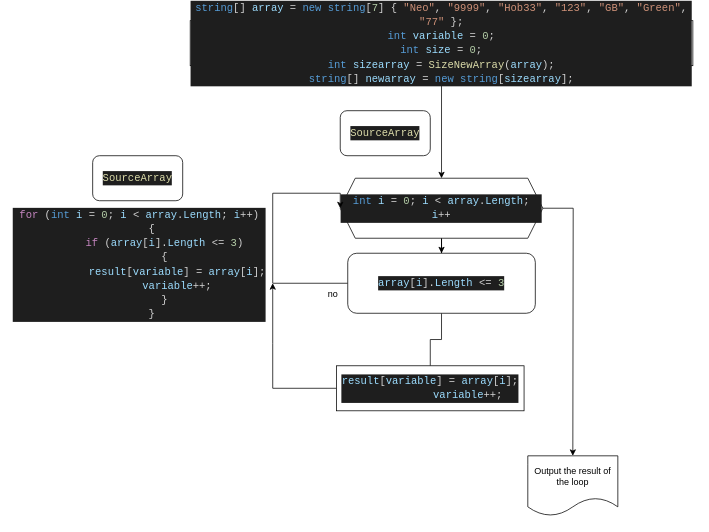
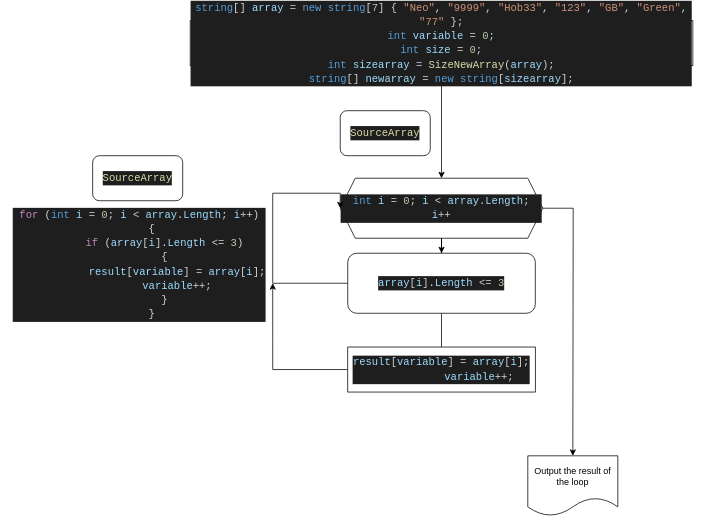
  <mxCell id="0" />
  <mxCell id="1" parent="0" />
  <mxCell id="2" style="edgeStyle=orthogonalEdgeStyle;rounded=0;orthogonalLoop=1;jettySize=auto;html=1;entryX=0;entryY=0.5;entryDx=0;entryDy=0;" parent="1" edge="1"><mxGeometry relative="1" as="geometry"><mxPoint x="773" y="275" as="targetPoint" /><Array as="points"><mxPoint x="643" y="500" /><mxPoint x="643" y="275" /></Array></mxGeometry></mxCell>
  <mxCell id="3" value="&lt;div style=&quot;color: rgb(212, 212, 212); background-color: rgb(30, 30, 30); font-family: Consolas, &amp;quot;Courier New&amp;quot;, monospace; font-size: 14px; line-height: 19px;&quot;&gt;&lt;span style=&quot;color: #dcdcaa;&quot;&gt;SourceArray&lt;/span&gt;&lt;/div&gt;" style="rounded=1;whiteSpace=wrap;html=1;" parent="1" vertex="1"><mxGeometry x="453" y="140" width="120" height="60" as="geometry" /></mxCell>
  <mxCell id="4" value="&lt;div style=&quot;color: rgb(212, 212, 212); background-color: rgb(30, 30, 30); font-family: Consolas, &amp;quot;Courier New&amp;quot;, monospace; font-size: 14px; line-height: 19px;&quot;&gt;&lt;div&gt;&lt;span style=&quot;color: #c586c0;&quot;&gt;for&lt;/span&gt; (&lt;span style=&quot;color: #569cd6;&quot;&gt;int&lt;/span&gt; &lt;span style=&quot;color: #9cdcfe;&quot;&gt;i&lt;/span&gt; = &lt;span style=&quot;color: #b5cea8;&quot;&gt;0&lt;/span&gt;; &lt;span style=&quot;color: #9cdcfe;&quot;&gt;i&lt;/span&gt; &amp;lt; &lt;span style=&quot;color: #9cdcfe;&quot;&gt;array&lt;/span&gt;.&lt;span style=&quot;color: #9cdcfe;&quot;&gt;Length&lt;/span&gt;; &lt;span style=&quot;color: #9cdcfe;&quot;&gt;i&lt;/span&gt;++)&lt;/div&gt;&lt;div&gt;&amp;nbsp; &amp;nbsp; {&lt;/div&gt;&lt;div&gt;&amp;nbsp; &amp;nbsp; &amp;nbsp; &amp;nbsp; &lt;span style=&quot;color: #c586c0;&quot;&gt;if&lt;/span&gt; (&lt;span style=&quot;color: #9cdcfe;&quot;&gt;array&lt;/span&gt;[&lt;span style=&quot;color: #9cdcfe;&quot;&gt;i&lt;/span&gt;].&lt;span style=&quot;color: #9cdcfe;&quot;&gt;Length&lt;/span&gt; &amp;lt;= &lt;span style=&quot;color: #b5cea8;&quot;&gt;3&lt;/span&gt;)&lt;/div&gt;&lt;div&gt;&amp;nbsp; &amp;nbsp; &amp;nbsp; &amp;nbsp; {&lt;/div&gt;&lt;div&gt;&amp;nbsp; &amp;nbsp; &amp;nbsp; &amp;nbsp; &amp;nbsp; &amp;nbsp; &lt;span style=&quot;color: #9cdcfe;&quot;&gt;result&lt;/span&gt;[&lt;span style=&quot;color: #9cdcfe;&quot;&gt;variable&lt;/span&gt;] = &lt;span style=&quot;color: #9cdcfe;&quot;&gt;array&lt;/span&gt;[&lt;span style=&quot;color: #9cdcfe;&quot;&gt;i&lt;/span&gt;];&lt;/div&gt;&lt;div&gt;&amp;nbsp; &amp;nbsp; &amp;nbsp; &amp;nbsp; &amp;nbsp; &amp;nbsp; &lt;span style=&quot;color: #9cdcfe;&quot;&gt;variable&lt;/span&gt;++;&lt;/div&gt;&lt;div&gt;&amp;nbsp; &amp;nbsp; &amp;nbsp; &amp;nbsp; }&lt;/div&gt;&lt;div&gt;&amp;nbsp; &amp;nbsp; }&lt;/div&gt;&lt;/div&gt;" style="text;html=1;align=center;verticalAlign=middle;resizable=0;points=[];autosize=1;strokeColor=none;fillColor=none;" parent="1" vertex="1"><mxGeometry x="20" y="260" width="330" height="170" as="geometry" /></mxCell>
  <mxCell id="5" value="" style="edgeStyle=orthogonalEdgeStyle;rounded=0;orthogonalLoop=1;jettySize=auto;html=1;" edge="1" parent="1" source="6" target="9"><mxGeometry relative="1" as="geometry" /></mxCell>
  <mxCell id="6" value="&lt;div style=&quot;color: rgb(212, 212, 212); background-color: rgb(30, 30, 30); font-family: Consolas, &amp;quot;Courier New&amp;quot;, monospace; font-size: 14px; line-height: 19px;&quot;&gt;&lt;div style=&quot;line-height: 19px;&quot;&gt;&lt;div&gt;&lt;span style=&quot;color: #569cd6;&quot;&gt;string&lt;/span&gt;[] &lt;span style=&quot;color: #9cdcfe;&quot;&gt;array&lt;/span&gt; = &lt;span style=&quot;color: #569cd6;&quot;&gt;new&lt;/span&gt; &lt;span style=&quot;color: #569cd6;&quot;&gt;string&lt;/span&gt;[&lt;span style=&quot;color: #b5cea8;&quot;&gt;7&lt;/span&gt;] { &lt;span style=&quot;color: #ce9178;&quot;&gt;&quot;Neo&quot;&lt;/span&gt;, &lt;span style=&quot;color: #ce9178;&quot;&gt;&quot;9999&quot;&lt;/span&gt;, &lt;span style=&quot;color: #ce9178;&quot;&gt;&quot;Hob33&quot;&lt;/span&gt;, &lt;span style=&quot;color: #ce9178;&quot;&gt;&quot;123&quot;&lt;/span&gt;, &lt;span style=&quot;color: #ce9178;&quot;&gt;&quot;GB&quot;&lt;/span&gt;, &lt;span style=&quot;color: #ce9178;&quot;&gt;&quot;Green&quot;&lt;/span&gt;, &lt;span style=&quot;color: #ce9178;&quot;&gt;&quot;77&quot;&lt;/span&gt; };&lt;/div&gt;&lt;div&gt;&lt;span style=&quot;color: #569cd6;&quot;&gt;int&lt;/span&gt; &lt;span style=&quot;color: #9cdcfe;&quot;&gt;variable&lt;/span&gt; = &lt;span style=&quot;color: #b5cea8;&quot;&gt;0&lt;/span&gt;;&lt;/div&gt;&lt;div&gt;&lt;span style=&quot;color: #569cd6;&quot;&gt;int&lt;/span&gt; &lt;span style=&quot;color: #9cdcfe;&quot;&gt;size&lt;/span&gt; = &lt;span style=&quot;color: #b5cea8;&quot;&gt;0&lt;/span&gt;;&lt;/div&gt;&lt;div&gt;&lt;span style=&quot;color: #569cd6;&quot;&gt;int&lt;/span&gt; &lt;span style=&quot;color: #9cdcfe;&quot;&gt;sizearray&lt;/span&gt; = &lt;span style=&quot;color: #dcdcaa;&quot;&gt;SizeNewArray&lt;/span&gt;(&lt;span style=&quot;color: #9cdcfe;&quot;&gt;array&lt;/span&gt;);&lt;/div&gt;&lt;div&gt;&lt;span style=&quot;color: #569cd6;&quot;&gt;string&lt;/span&gt;[] &lt;span style=&quot;color: #9cdcfe;&quot;&gt;newarray&lt;/span&gt; = &lt;span style=&quot;color: #569cd6;&quot;&gt;new&lt;/span&gt; &lt;span style=&quot;color: #569cd6;&quot;&gt;string&lt;/span&gt;[&lt;span style=&quot;color: #9cdcfe;&quot;&gt;sizearray&lt;/span&gt;];&lt;/div&gt;&lt;/div&gt;&lt;/div&gt;" style="rounded=0;whiteSpace=wrap;html=1;" vertex="1" parent="1"><mxGeometry x="253" y="20" width="670" height="60" as="geometry" /></mxCell>
  <mxCell id="7" value="" style="edgeStyle=orthogonalEdgeStyle;rounded=0;orthogonalLoop=1;jettySize=auto;html=1;" edge="1" parent="1" source="9" target="12"><mxGeometry relative="1" as="geometry" /></mxCell>
  <mxCell id="8" style="edgeStyle=orthogonalEdgeStyle;rounded=0;orthogonalLoop=1;jettySize=auto;html=1;" edge="1" parent="1" source="9"><mxGeometry relative="1" as="geometry"><mxPoint x="763" y="600" as="targetPoint" /></mxGeometry></mxCell>
  <mxCell id="9" value="&lt;div style=&quot;color: rgb(212, 212, 212); background-color: rgb(30, 30, 30); font-family: Consolas, &amp;quot;Courier New&amp;quot;, monospace; font-size: 14px; line-height: 19px;&quot;&gt;&lt;span style=&quot;color: #569cd6;&quot;&gt;int&lt;/span&gt; &lt;span style=&quot;color: #9cdcfe;&quot;&gt;i&lt;/span&gt; = &lt;span style=&quot;color: #b5cea8;&quot;&gt;0&lt;/span&gt;; &lt;span style=&quot;color: #9cdcfe;&quot;&gt;i&lt;/span&gt; &amp;lt; &lt;span style=&quot;color: #9cdcfe;&quot;&gt;array&lt;/span&gt;.&lt;span style=&quot;color: #9cdcfe;&quot;&gt;Length&lt;/span&gt;; &lt;span style=&quot;color: #9cdcfe;&quot;&gt;i&lt;/span&gt;++&lt;/div&gt;" style="shape=hexagon;perimeter=hexagonPerimeter2;whiteSpace=wrap;html=1;fixedSize=1;" vertex="1" parent="1"><mxGeometry x="453" y="230" width="270" height="80" as="geometry" /></mxCell>
  <mxCell id="10" value="" style="edgeStyle=orthogonalEdgeStyle;rounded=0;orthogonalLoop=1;jettySize=auto;html=1;endArrow=none;" edge="1" parent="1" source="12" target="14"><mxGeometry relative="1" as="geometry" /></mxCell>
  <mxCell id="11" style="edgeStyle=orthogonalEdgeStyle;rounded=0;orthogonalLoop=1;jettySize=auto;html=1;entryX=0;entryY=0.5;entryDx=0;entryDy=0;" edge="1" parent="1" source="12" target="9"><mxGeometry relative="1" as="geometry"><mxPoint x="403" y="230" as="targetPoint" /><Array as="points"><mxPoint x="363" y="370" /><mxPoint x="363" y="250" /></Array></mxGeometry></mxCell>
  <mxCell id="12" value="&lt;div style=&quot;color: rgb(212, 212, 212); background-color: rgb(30, 30, 30); font-family: Consolas, &amp;quot;Courier New&amp;quot;, monospace; font-size: 14px; line-height: 19px;&quot;&gt;&lt;span style=&quot;color: #9cdcfe;&quot;&gt;array&lt;/span&gt;[&lt;span style=&quot;color: #9cdcfe;&quot;&gt;i&lt;/span&gt;].&lt;span style=&quot;color: #9cdcfe;&quot;&gt;Length&lt;/span&gt; &amp;lt;= &lt;span style=&quot;color: #b5cea8;&quot;&gt;3&lt;/span&gt;&lt;/div&gt;" style="whiteSpace=wrap;html=1;rounded=1;" vertex="1" parent="1"><mxGeometry x="463" y="330" width="250" height="80" as="geometry" /></mxCell>
  <mxCell id="13" style="edgeStyle=orthogonalEdgeStyle;rounded=0;orthogonalLoop=1;jettySize=auto;html=1;" edge="1" parent="1" source="14"><mxGeometry relative="1" as="geometry"><mxPoint x="363" y="370" as="targetPoint" /><Array as="points"><mxPoint x="363" y="450" /><mxPoint x="363" y="390" /></Array></mxGeometry></mxCell>
- <mxCell id="14" value="&lt;div style=&quot;color: rgb(212, 212, 212); background-color: rgb(30, 30, 30); font-family: Consolas, &amp;quot;Courier New&amp;quot;, monospace; font-size: 14px; line-height: 19px;&quot;&gt;&lt;div&gt;&lt;span style=&quot;color: #9cdcfe;&quot;&gt;result&lt;/span&gt;[&lt;span style=&quot;color: #9cdcfe;&quot;&gt;variable&lt;/span&gt;] = &lt;span style=&quot;color: #9cdcfe;&quot;&gt;array&lt;/span&gt;[&lt;span style=&quot;color: #9cdcfe;&quot;&gt;i&lt;/span&gt;];&lt;/div&gt;&lt;div&gt;&amp;nbsp; &amp;nbsp; &amp;nbsp; &amp;nbsp; &amp;nbsp; &amp;nbsp; &lt;span style=&quot;color: #9cdcfe;&quot;&gt;variable&lt;/span&gt;++;&lt;/div&gt;&lt;/div&gt;" style="rounded=0;whiteSpace=wrap;html=1;" vertex="1" parent="1"><mxGeometry x="448" y="480" width="250" height="60" as="geometry" /></mxCell>
- <mxCell id="15" value="no" style="text;html=1;align=center;verticalAlign=middle;resizable=0;points=[];autosize=1;strokeColor=none;fillColor=none;" vertex="1" parent="1"><mxGeometry x="423" y="370" width="40" height="30" as="geometry" /></mxCell>
+ <mxCell id="14" value="&lt;div style=&quot;color: rgb(212, 212, 212); background-color: rgb(30, 30, 30); font-family: Consolas, &amp;quot;Courier New&amp;quot;, monospace; font-size: 14px; line-height: 19px;&quot;&gt;&lt;div&gt;&lt;span style=&quot;color: #9cdcfe;&quot;&gt;result&lt;/span&gt;[&lt;span style=&quot;color: #9cdcfe;&quot;&gt;variable&lt;/span&gt;] = &lt;span style=&quot;color: #9cdcfe;&quot;&gt;array&lt;/span&gt;[&lt;span style=&quot;color: #9cdcfe;&quot;&gt;i&lt;/span&gt;];&lt;/div&gt;&lt;div&gt;&amp;nbsp; &amp;nbsp; &amp;nbsp; &amp;nbsp; &amp;nbsp; &amp;nbsp; &lt;span style=&quot;color: #9cdcfe;&quot;&gt;variable&lt;/span&gt;++;&lt;/div&gt;&lt;/div&gt;" style="rounded=0;whiteSpace=wrap;html=1;" vertex="1" parent="1"><mxGeometry x="463" y="455" width="250" height="60" as="geometry" /></mxCell>
  <mxCell id="16" value="Output the result of the loop" style="shape=document;whiteSpace=wrap;html=1;boundedLbl=1;" vertex="1" parent="1"><mxGeometry x="703" y="600" width="120" height="80" as="geometry" /></mxCell>
  <mxCell id="17" value="&lt;div style=&quot;color: rgb(212, 212, 212); background-color: rgb(30, 30, 30); font-family: Consolas, &amp;quot;Courier New&amp;quot;, monospace; font-size: 14px; line-height: 19px;&quot;&gt;&lt;span style=&quot;color: #dcdcaa;&quot;&gt;SourceArray&lt;/span&gt;&lt;/div&gt;" style="rounded=1;whiteSpace=wrap;html=1;" vertex="1" parent="1"><mxGeometry x="123" y="200" width="120" height="60" as="geometry" /></mxCell>
